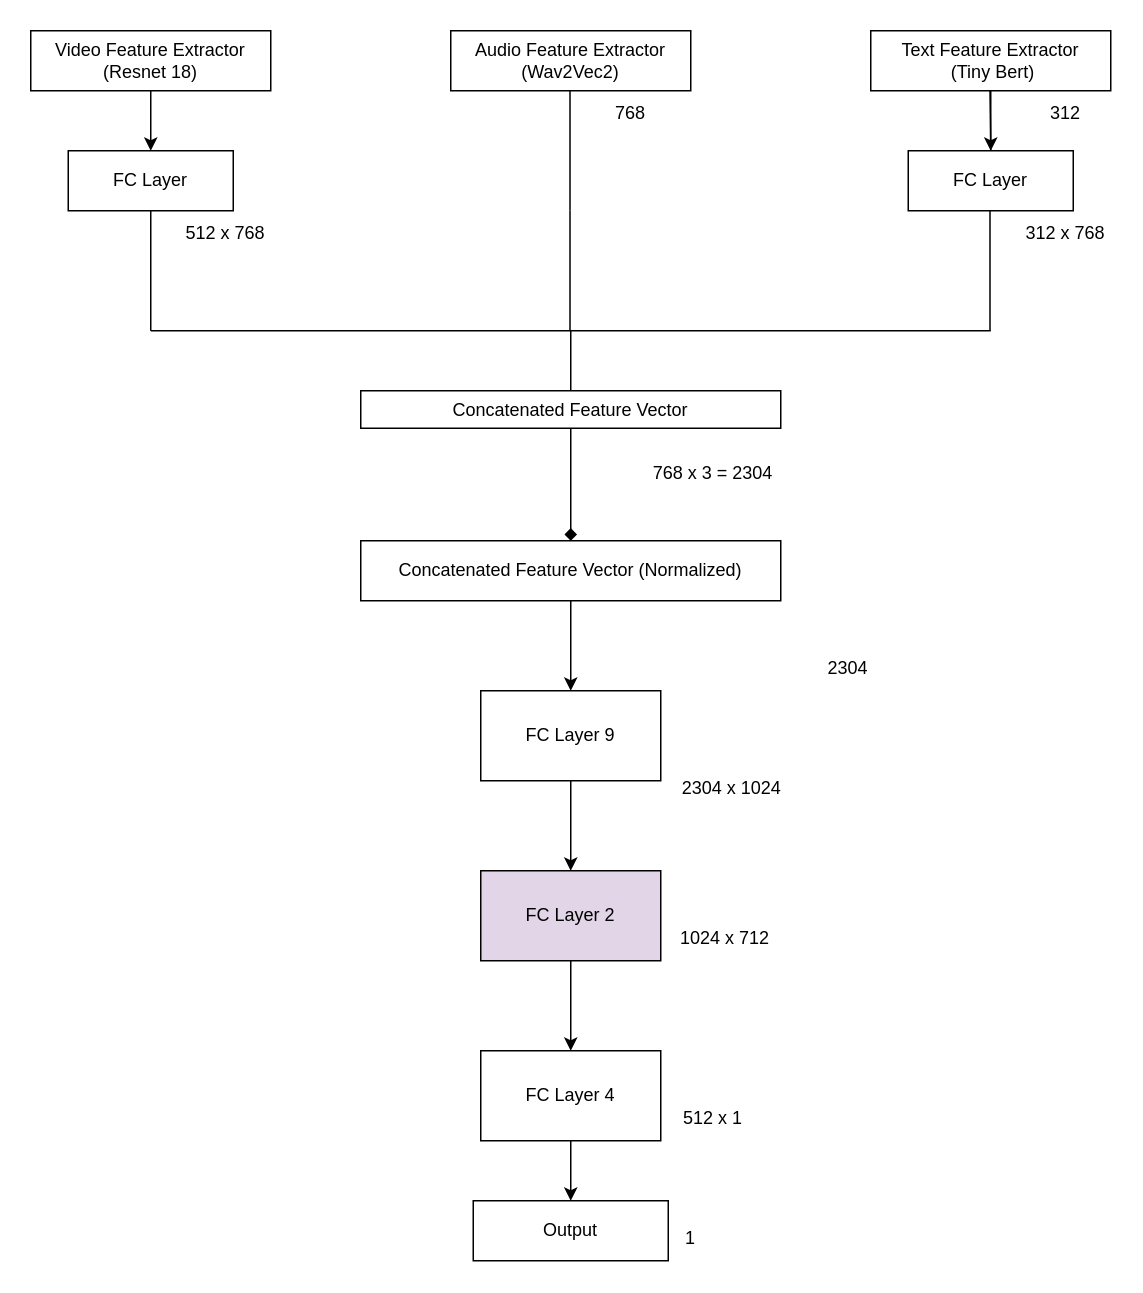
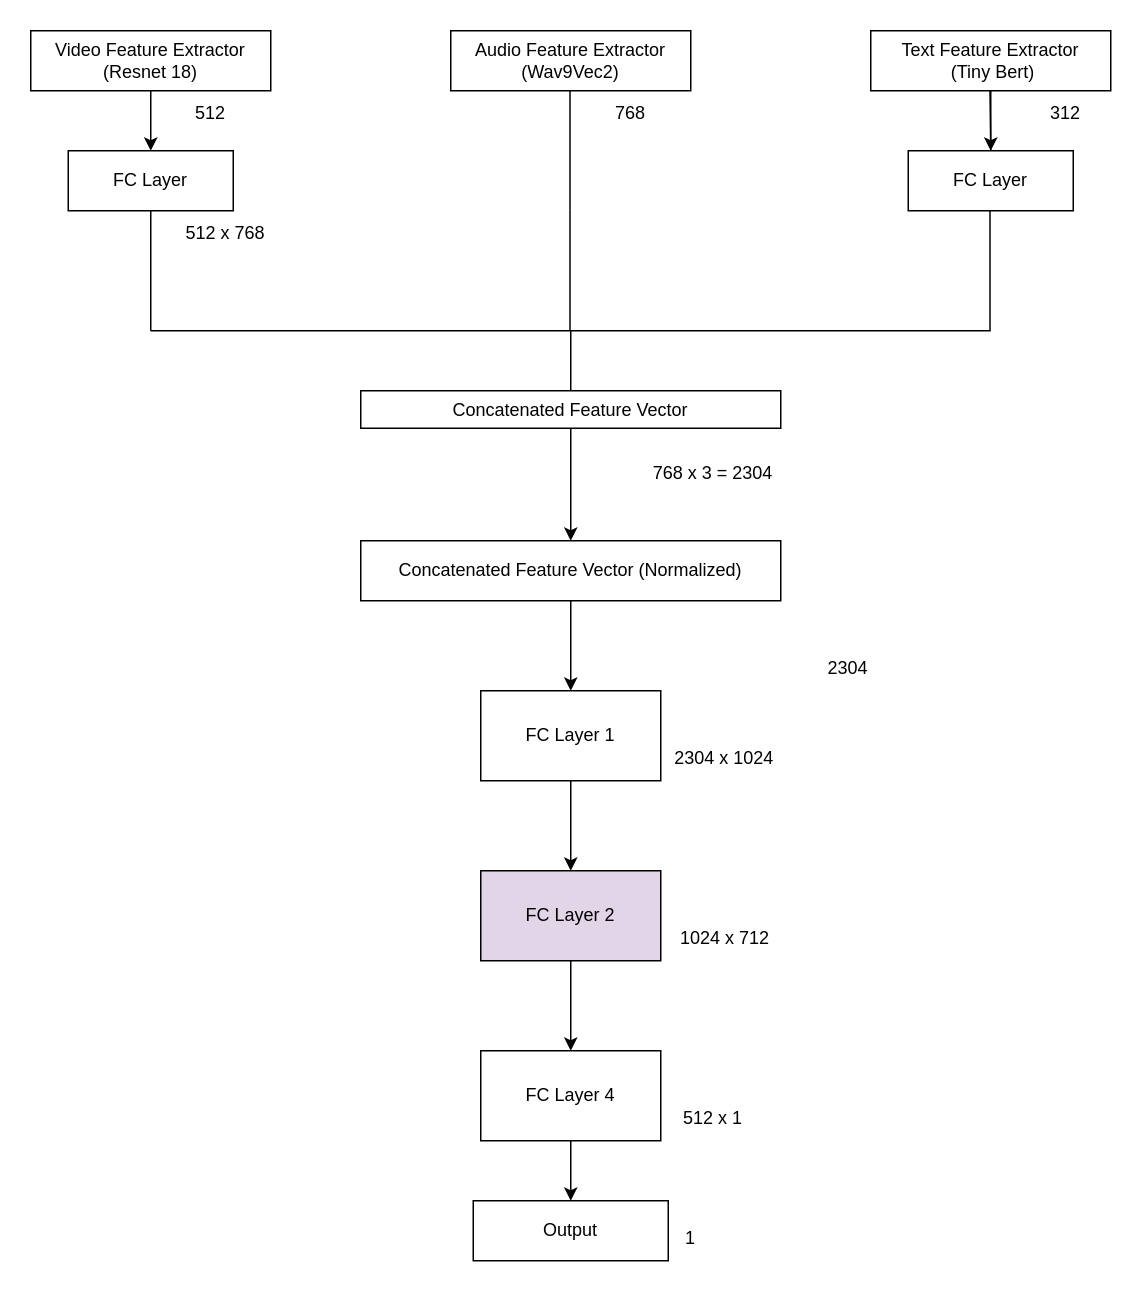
  <mxCell id="0" />
  <mxCell id="1" parent="0" />
  <mxCell id="2" value="" style="edgeStyle=orthogonalEdgeStyle;rounded=0;orthogonalLoop=1;jettySize=auto;html=1;" edge="1" parent="1" source="3" target="9"><mxGeometry relative="1" as="geometry" /></mxCell>
  <mxCell id="3" value="Video Feature Extractor (Resnet 18)" style="rounded=0;whiteSpace=wrap;html=1;" vertex="1" parent="1"><mxGeometry x="20" y="20" width="160" height="40" as="geometry" /></mxCell>
- <mxCell id="4" value="Audio Feature Extractor (Wav2Vec2)" style="rounded=0;whiteSpace=wrap;html=1;" vertex="1" parent="1"><mxGeometry x="300" y="20" width="160" height="40" as="geometry" /></mxCell>
+ <mxCell id="4" value="Audio Feature Extractor (Wav9Vec2)" style="rounded=0;whiteSpace=wrap;html=1;" vertex="1" parent="1"><mxGeometry x="300" y="20" width="160" height="40" as="geometry" /></mxCell>
  <mxCell id="5" value="" style="edgeStyle=orthogonalEdgeStyle;rounded=0;orthogonalLoop=1;jettySize=auto;html=1;" edge="1" parent="1" source="6" target="10"><mxGeometry relative="1" as="geometry" /></mxCell>
  <mxCell id="6" value="Text Feature Extractor&lt;br&gt;&amp;nbsp;(Tiny Bert)" style="rounded=0;whiteSpace=wrap;html=1;" vertex="1" parent="1"><mxGeometry x="580" y="20" width="160" height="40" as="geometry" /></mxCell>
  <mxCell id="7" value="" style="endArrow=none;html=1;rounded=0;exitX=0.5;exitY=1;exitDx=0;exitDy=0;" edge="1" parent="1"><mxGeometry width="50" height="50" relative="1" as="geometry"><mxPoint x="659.5" y="60" as="sourcePoint" /><mxPoint x="660" y="100" as="targetPoint" /></mxGeometry></mxCell>
  <mxCell id="8" value="" style="endArrow=none;html=1;rounded=0;exitX=0.5;exitY=1;exitDx=0;exitDy=0;" edge="1" parent="1"><mxGeometry width="50" height="50" relative="1" as="geometry"><mxPoint x="379.5" y="60" as="sourcePoint" /><mxPoint x="379.5" y="140" as="targetPoint" /></mxGeometry></mxCell>
  <mxCell id="9" value="FC Layer" style="rounded=0;whiteSpace=wrap;html=1;" vertex="1" parent="1"><mxGeometry x="45" y="100" width="110" height="40" as="geometry" /></mxCell>
  <mxCell id="10" value="FC Layer" style="rounded=0;whiteSpace=wrap;html=1;" vertex="1" parent="1"><mxGeometry x="605" y="100" width="110" height="40" as="geometry" /></mxCell>
  <mxCell id="11" value="" style="endArrow=none;html=1;rounded=0;" edge="1" parent="1"><mxGeometry width="50" height="50" relative="1" as="geometry"><mxPoint x="100" y="220" as="sourcePoint" /><mxPoint x="660" y="220" as="targetPoint" /></mxGeometry></mxCell>
  <mxCell id="12" value="" style="endArrow=none;html=1;rounded=0;entryX=0.5;entryY=1;entryDx=0;entryDy=0;" edge="1" parent="1" target="9"><mxGeometry width="50" height="50" relative="1" as="geometry"><mxPoint x="100" y="220" as="sourcePoint" /><mxPoint x="150" y="170" as="targetPoint" /></mxGeometry></mxCell>
  <mxCell id="13" value="" style="endArrow=none;html=1;rounded=0;entryX=0.5;entryY=1;entryDx=0;entryDy=0;" edge="1" parent="1"><mxGeometry width="50" height="50" relative="1" as="geometry"><mxPoint x="659.5" y="220" as="sourcePoint" /><mxPoint x="659.5" y="140" as="targetPoint" /></mxGeometry></mxCell>
  <mxCell id="14" value="" style="endArrow=none;html=1;rounded=0;entryX=0.5;entryY=1;entryDx=0;entryDy=0;" edge="1" parent="1"><mxGeometry width="50" height="50" relative="1" as="geometry"><mxPoint x="379.5" y="220" as="sourcePoint" /><mxPoint x="379.5" y="140" as="targetPoint" /></mxGeometry></mxCell>
- <mxCell id="15" style="edgeStyle=orthogonalEdgeStyle;rounded=0;orthogonalLoop=1;jettySize=auto;html=1;entryX=0.5;entryY=0;entryDx=0;entryDy=0;endArrow=diamond;" edge="1" parent="1" source="16" target="19"><mxGeometry relative="1" as="geometry" /></mxCell>
+ <mxCell id="15" style="edgeStyle=orthogonalEdgeStyle;rounded=0;orthogonalLoop=1;jettySize=auto;html=1;entryX=0.5;entryY=0;entryDx=0;entryDy=0;" edge="1" parent="1" source="16" target="19"><mxGeometry relative="1" as="geometry" /></mxCell>
  <mxCell id="16" value="Concatenated Feature Vector" style="rounded=0;whiteSpace=wrap;html=1;" vertex="1" parent="1"><mxGeometry x="240" y="260" width="280" height="25" as="geometry" /></mxCell>
  <mxCell id="17" value="" style="endArrow=none;html=1;rounded=0;exitX=0.5;exitY=0;exitDx=0;exitDy=0;" edge="1" parent="1" source="16"><mxGeometry width="50" height="50" relative="1" as="geometry"><mxPoint x="330" y="270" as="sourcePoint" /><mxPoint x="380" y="220" as="targetPoint" /></mxGeometry></mxCell>
  <mxCell id="18" value="" style="edgeStyle=orthogonalEdgeStyle;rounded=0;orthogonalLoop=1;jettySize=auto;html=1;" edge="1" parent="1" source="19" target="21"><mxGeometry relative="1" as="geometry" /></mxCell>
  <mxCell id="19" value="Concatenated Feature Vector (Normalized)" style="rounded=0;whiteSpace=wrap;html=1;" vertex="1" parent="1"><mxGeometry x="240" y="360" width="280" height="40" as="geometry" /></mxCell>
  <mxCell id="20" value="" style="edgeStyle=orthogonalEdgeStyle;rounded=0;orthogonalLoop=1;jettySize=auto;html=1;" edge="1" parent="1" source="21" target="23"><mxGeometry relative="1" as="geometry" /></mxCell>
- <mxCell id="21" value="FC Layer 9" style="rounded=0;whiteSpace=wrap;html=1;" vertex="1" parent="1"><mxGeometry x="320" y="460" width="120" height="60" as="geometry" /></mxCell>
+ <mxCell id="21" value="FC Layer 1" style="rounded=0;whiteSpace=wrap;html=1;" vertex="1" parent="1"><mxGeometry x="320" y="460" width="120" height="60" as="geometry" /></mxCell>
  <mxCell id="22" value="" style="edgeStyle=orthogonalEdgeStyle;rounded=0;orthogonalLoop=1;jettySize=auto;html=1;" edge="1" parent="1" source="23"><mxGeometry relative="1" as="geometry"><mxPoint x="380" y="700" as="targetPoint" /></mxGeometry></mxCell>
  <mxCell id="23" value="FC Layer 2" style="rounded=0;whiteSpace=wrap;html=1;fillColor=#e1d5e7;" vertex="1" parent="1"><mxGeometry x="320" y="580" width="120" height="60" as="geometry" /></mxCell>
  <mxCell id="24" style="edgeStyle=orthogonalEdgeStyle;rounded=0;orthogonalLoop=1;jettySize=auto;html=1;exitX=0.5;exitY=1;exitDx=0;exitDy=0;" edge="1" parent="1" source="25"><mxGeometry relative="1" as="geometry"><mxPoint x="380" y="800" as="targetPoint" /></mxGeometry></mxCell>
  <mxCell id="25" value="FC Layer 4" style="rounded=0;whiteSpace=wrap;html=1;" vertex="1" parent="1"><mxGeometry x="320" y="700" width="120" height="60" as="geometry" /></mxCell>
  <mxCell id="26" value="Output" style="rounded=0;whiteSpace=wrap;html=1;" vertex="1" parent="1"><mxGeometry x="315" y="800" width="130" height="40" as="geometry" /></mxCell>
+ <mxCell id="27" value="512" style="text;html=1;align=center;verticalAlign=middle;whiteSpace=wrap;rounded=0;" vertex="1" parent="1"><mxGeometry x="110" y="60" width="60" height="30" as="geometry" /></mxCell>
  <mxCell id="28" value="768&lt;span style=&quot;text-wrap-mode: nowrap; color: rgba(0, 0, 0, 0); font-family: monospace; font-size: 0px; text-align: start;&quot;&gt;%3CmxGraphModel%3E%3Croot%3E%3CmxCell%20id%3D%220%22%2F%3E%3CmxCell%20id%3D%221%22%20parent%3D%220%22%2F%3E%3CmxCell%20id%3D%222%22%20value%3D%22Text%22%20style%3D%22text%3Bhtml%3D1%3Balign%3Dcenter%3BverticalAlign%3Dmiddle%3BwhiteSpace%3Dwrap%3Brounded%3D0%3B%22%20vertex%3D%221%22%20parent%3D%221%22%3E%3CmxGeometry%20x%3D%22400%22%20y%3D%22330%22%20width%3D%2260%22%20height%3D%2230%22%20as%3D%22geometry%22%2F%3E%3C%2FmxCell%3E%3C%2Froot%3E%3C%2FmxGraphModel%3E&lt;/span&gt;" style="text;html=1;align=center;verticalAlign=middle;whiteSpace=wrap;rounded=0;" vertex="1" parent="1"><mxGeometry x="390" y="60" width="60" height="30" as="geometry" /></mxCell>
  <mxCell id="29" value="312" style="text;html=1;align=center;verticalAlign=middle;whiteSpace=wrap;rounded=0;" vertex="1" parent="1"><mxGeometry x="680" y="60" width="60" height="30" as="geometry" /></mxCell>
  <mxCell id="30" value="512 x 768" style="text;html=1;align=center;verticalAlign=middle;whiteSpace=wrap;rounded=0;" vertex="1" parent="1"><mxGeometry x="120" y="140" width="60" height="30" as="geometry" /></mxCell>
- <mxCell id="31" value="312 x 768" style="text;html=1;align=center;verticalAlign=middle;whiteSpace=wrap;rounded=0;" vertex="1" parent="1"><mxGeometry x="680" y="140" width="60" height="30" as="geometry" /></mxCell>
  <mxCell id="32" value="768 x 3 = 2304" style="text;html=1;align=center;verticalAlign=middle;whiteSpace=wrap;rounded=0;" vertex="1" parent="1"><mxGeometry x="430" y="300" width="90" height="30" as="geometry" /></mxCell>
  <mxCell id="33" value="2304" style="text;html=1;align=center;verticalAlign=middle;whiteSpace=wrap;rounded=0;" vertex="1" parent="1"><mxGeometry x="535" y="430" width="60" height="30" as="geometry" /></mxCell>
- <mxCell id="34" value="2304 x 1024" style="text;html=1;align=center;verticalAlign=middle;whiteSpace=wrap;rounded=0;" vertex="1" parent="1"><mxGeometry x="450" y="510" width="75" height="30" as="geometry" /></mxCell>
+ <mxCell id="34" value="2304 x 1024" style="text;html=1;align=center;verticalAlign=middle;whiteSpace=wrap;rounded=0;" vertex="1" parent="1"><mxGeometry x="445" y="490" width="75" height="30" as="geometry" /></mxCell>
  <mxCell id="35" value="1024 x 712" style="text;html=1;align=center;verticalAlign=middle;whiteSpace=wrap;rounded=0;" vertex="1" parent="1"><mxGeometry x="442.5" y="610" width="80" height="30" as="geometry" /></mxCell>
  <mxCell id="36" value="512 x 1" style="text;html=1;align=center;verticalAlign=middle;whiteSpace=wrap;rounded=0;" vertex="1" parent="1"><mxGeometry x="435" y="730" width="80" height="30" as="geometry" /></mxCell>
  <mxCell id="37" value="1" style="text;html=1;align=center;verticalAlign=middle;whiteSpace=wrap;rounded=0;" vertex="1" parent="1"><mxGeometry x="430" y="810" width="60" height="30" as="geometry" /></mxCell>
